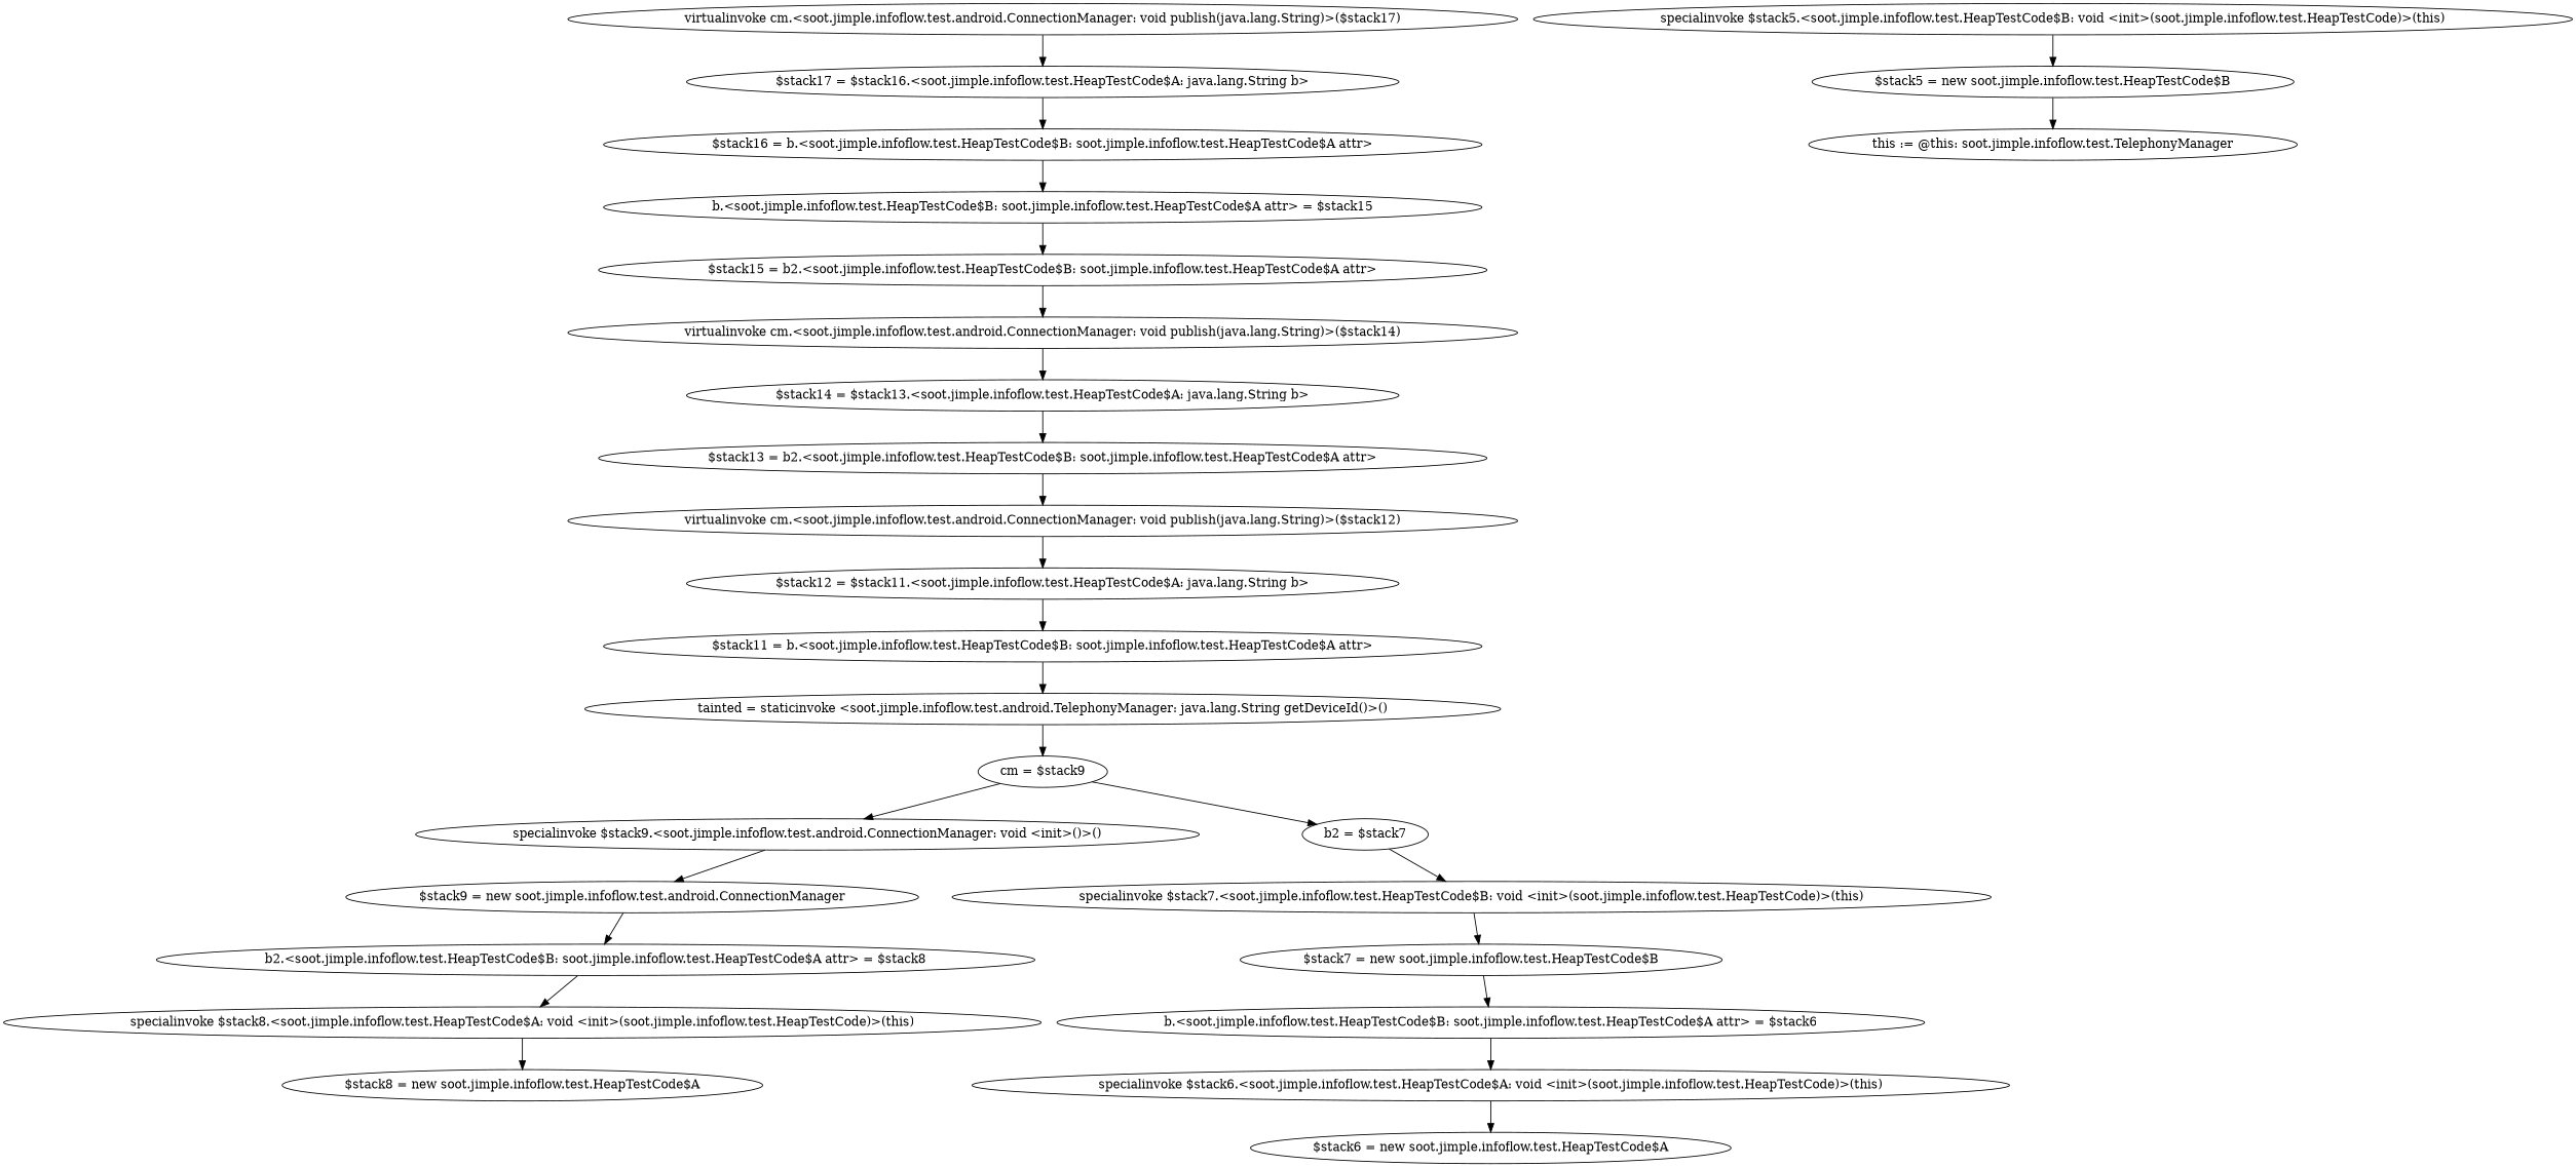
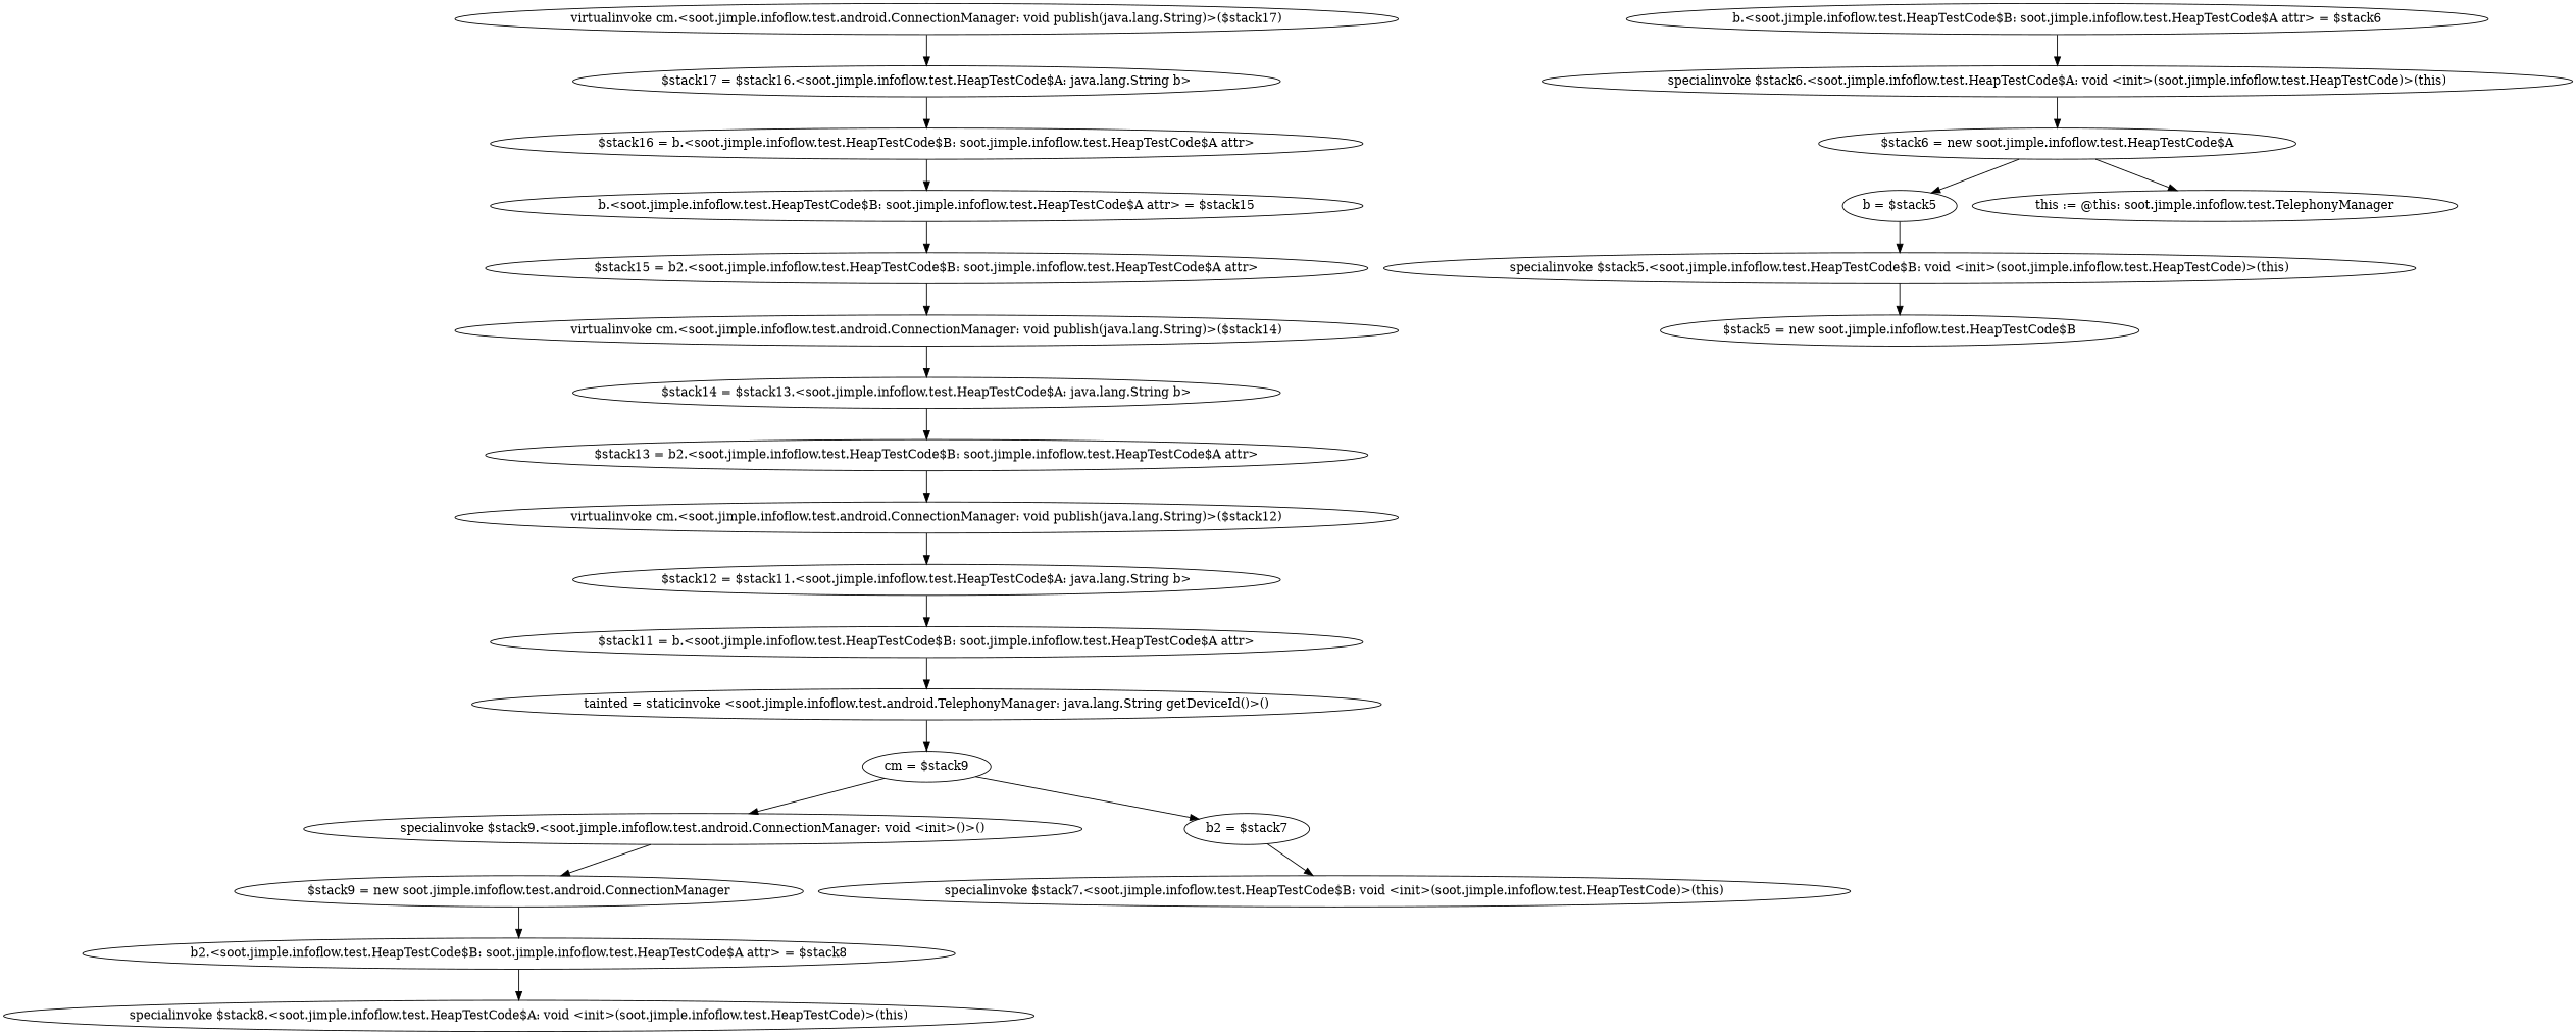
  digraph {
    "virtualinvoke cm.<soot.jimple.infoflow.test.android.ConnectionManager: void publish(java.lang.String)>($stack17)"
    "$stack17 = $stack16.<soot.jimple.infoflow.test.HeapTestCode$A: java.lang.String b>"
    "$stack16 = b.<soot.jimple.infoflow.test.HeapTestCode$B: soot.jimple.infoflow.test.HeapTestCode$A attr>"
    "b.<soot.jimple.infoflow.test.HeapTestCode$B: soot.jimple.infoflow.test.HeapTestCode$A attr> = $stack15"
    "$stack15 = b2.<soot.jimple.infoflow.test.HeapTestCode$B: soot.jimple.infoflow.test.HeapTestCode$A attr>"
    "virtualinvoke cm.<soot.jimple.infoflow.test.android.ConnectionManager: void publish(java.lang.String)>($stack14)"
    "$stack14 = $stack13.<soot.jimple.infoflow.test.HeapTestCode$A: java.lang.String b>"
    "$stack13 = b2.<soot.jimple.infoflow.test.HeapTestCode$B: soot.jimple.infoflow.test.HeapTestCode$A attr>"
    "virtualinvoke cm.<soot.jimple.infoflow.test.android.ConnectionManager: void publish(java.lang.String)>($stack12)"
    "$stack12 = $stack11.<soot.jimple.infoflow.test.HeapTestCode$A: java.lang.String b>"
    "$stack11 = b.<soot.jimple.infoflow.test.HeapTestCode$B: soot.jimple.infoflow.test.HeapTestCode$A attr>"
    "tainted = staticinvoke <soot.jimple.infoflow.test.android.TelephonyManager: java.lang.String getDeviceId()>()"
    "cm = $stack9"
    "specialinvoke $stack9.<soot.jimple.infoflow.test.android.ConnectionManager: void <init>()>()"
    "b2 = $stack7"
    "$stack9 = new soot.jimple.infoflow.test.android.ConnectionManager"
    "b2.<soot.jimple.infoflow.test.HeapTestCode$B: soot.jimple.infoflow.test.HeapTestCode$A attr> = $stack8"
    "specialinvoke $stack8.<soot.jimple.infoflow.test.HeapTestCode$A: void <init>(soot.jimple.infoflow.test.HeapTestCode)>(this)"
-   "$stack8 = new soot.jimple.infoflow.test.HeapTestCode$A"
    "specialinvoke $stack7.<soot.jimple.infoflow.test.HeapTestCode$B: void <init>(soot.jimple.infoflow.test.HeapTestCode)>(this)"
-   "$stack7 = new soot.jimple.infoflow.test.HeapTestCode$B"
    "b.<soot.jimple.infoflow.test.HeapTestCode$B: soot.jimple.infoflow.test.HeapTestCode$A attr> = $stack6"
    "specialinvoke $stack6.<soot.jimple.infoflow.test.HeapTestCode$A: void <init>(soot.jimple.infoflow.test.HeapTestCode)>(this)"
    "$stack6 = new soot.jimple.infoflow.test.HeapTestCode$A"
+   "b = $stack5"
    "specialinvoke $stack5.<soot.jimple.infoflow.test.HeapTestCode$B: void <init>(soot.jimple.infoflow.test.HeapTestCode)>(this)"
    "$stack5 = new soot.jimple.infoflow.test.HeapTestCode$B"
    n28 [label="this := @this: soot.jimple.infoflow.test.TelephonyManager"]
    "virtualinvoke cm.<soot.jimple.infoflow.test.android.ConnectionManager: void publish(java.lang.String)>($stack17)" -> "$stack17 = $stack16.<soot.jimple.infoflow.test.HeapTestCode$A: java.lang.String b>"
    "$stack17 = $stack16.<soot.jimple.infoflow.test.HeapTestCode$A: java.lang.String b>" -> "$stack16 = b.<soot.jimple.infoflow.test.HeapTestCode$B: soot.jimple.infoflow.test.HeapTestCode$A attr>"
    "$stack16 = b.<soot.jimple.infoflow.test.HeapTestCode$B: soot.jimple.infoflow.test.HeapTestCode$A attr>" -> "b.<soot.jimple.infoflow.test.HeapTestCode$B: soot.jimple.infoflow.test.HeapTestCode$A attr> = $stack15"
    "b.<soot.jimple.infoflow.test.HeapTestCode$B: soot.jimple.infoflow.test.HeapTestCode$A attr> = $stack15" -> "$stack15 = b2.<soot.jimple.infoflow.test.HeapTestCode$B: soot.jimple.infoflow.test.HeapTestCode$A attr>"
    "$stack15 = b2.<soot.jimple.infoflow.test.HeapTestCode$B: soot.jimple.infoflow.test.HeapTestCode$A attr>" -> "virtualinvoke cm.<soot.jimple.infoflow.test.android.ConnectionManager: void publish(java.lang.String)>($stack14)"
    "virtualinvoke cm.<soot.jimple.infoflow.test.android.ConnectionManager: void publish(java.lang.String)>($stack14)" -> "$stack14 = $stack13.<soot.jimple.infoflow.test.HeapTestCode$A: java.lang.String b>"
    "$stack14 = $stack13.<soot.jimple.infoflow.test.HeapTestCode$A: java.lang.String b>" -> "$stack13 = b2.<soot.jimple.infoflow.test.HeapTestCode$B: soot.jimple.infoflow.test.HeapTestCode$A attr>"
    "$stack13 = b2.<soot.jimple.infoflow.test.HeapTestCode$B: soot.jimple.infoflow.test.HeapTestCode$A attr>" -> "virtualinvoke cm.<soot.jimple.infoflow.test.android.ConnectionManager: void publish(java.lang.String)>($stack12)"
    "virtualinvoke cm.<soot.jimple.infoflow.test.android.ConnectionManager: void publish(java.lang.String)>($stack12)" -> "$stack12 = $stack11.<soot.jimple.infoflow.test.HeapTestCode$A: java.lang.String b>"
    "$stack12 = $stack11.<soot.jimple.infoflow.test.HeapTestCode$A: java.lang.String b>" -> "$stack11 = b.<soot.jimple.infoflow.test.HeapTestCode$B: soot.jimple.infoflow.test.HeapTestCode$A attr>"
    "$stack11 = b.<soot.jimple.infoflow.test.HeapTestCode$B: soot.jimple.infoflow.test.HeapTestCode$A attr>" -> "tainted = staticinvoke <soot.jimple.infoflow.test.android.TelephonyManager: java.lang.String getDeviceId()>()"
    "tainted = staticinvoke <soot.jimple.infoflow.test.android.TelephonyManager: java.lang.String getDeviceId()>()" -> "cm = $stack9"
    "cm = $stack9" -> "specialinvoke $stack9.<soot.jimple.infoflow.test.android.ConnectionManager: void <init>()>()"
    "cm = $stack9" -> "b2 = $stack7"
    "specialinvoke $stack9.<soot.jimple.infoflow.test.android.ConnectionManager: void <init>()>()" -> "$stack9 = new soot.jimple.infoflow.test.android.ConnectionManager"
    "b2 = $stack7" -> "specialinvoke $stack7.<soot.jimple.infoflow.test.HeapTestCode$B: void <init>(soot.jimple.infoflow.test.HeapTestCode)>(this)"
    "$stack9 = new soot.jimple.infoflow.test.android.ConnectionManager" -> "b2.<soot.jimple.infoflow.test.HeapTestCode$B: soot.jimple.infoflow.test.HeapTestCode$A attr> = $stack8"
    "b2.<soot.jimple.infoflow.test.HeapTestCode$B: soot.jimple.infoflow.test.HeapTestCode$A attr> = $stack8" -> "specialinvoke $stack8.<soot.jimple.infoflow.test.HeapTestCode$A: void <init>(soot.jimple.infoflow.test.HeapTestCode)>(this)"
-   "specialinvoke $stack8.<soot.jimple.infoflow.test.HeapTestCode$A: void <init>(soot.jimple.infoflow.test.HeapTestCode)>(this)" -> "$stack8 = new soot.jimple.infoflow.test.HeapTestCode$A"
-   "specialinvoke $stack7.<soot.jimple.infoflow.test.HeapTestCode$B: void <init>(soot.jimple.infoflow.test.HeapTestCode)>(this)" -> "$stack7 = new soot.jimple.infoflow.test.HeapTestCode$B"
-   "$stack7 = new soot.jimple.infoflow.test.HeapTestCode$B" -> "b.<soot.jimple.infoflow.test.HeapTestCode$B: soot.jimple.infoflow.test.HeapTestCode$A attr> = $stack6"
    "b.<soot.jimple.infoflow.test.HeapTestCode$B: soot.jimple.infoflow.test.HeapTestCode$A attr> = $stack6" -> "specialinvoke $stack6.<soot.jimple.infoflow.test.HeapTestCode$A: void <init>(soot.jimple.infoflow.test.HeapTestCode)>(this)"
    "specialinvoke $stack6.<soot.jimple.infoflow.test.HeapTestCode$A: void <init>(soot.jimple.infoflow.test.HeapTestCode)>(this)" -> "$stack6 = new soot.jimple.infoflow.test.HeapTestCode$A"
+   "$stack6 = new soot.jimple.infoflow.test.HeapTestCode$A" -> "b = $stack5"
+   "b = $stack5" -> "specialinvoke $stack5.<soot.jimple.infoflow.test.HeapTestCode$B: void <init>(soot.jimple.infoflow.test.HeapTestCode)>(this)"
    "specialinvoke $stack5.<soot.jimple.infoflow.test.HeapTestCode$B: void <init>(soot.jimple.infoflow.test.HeapTestCode)>(this)" -> "$stack5 = new soot.jimple.infoflow.test.HeapTestCode$B"
-   "$stack5 = new soot.jimple.infoflow.test.HeapTestCode$B" -> n28
+   "$stack6 = new soot.jimple.infoflow.test.HeapTestCode$A" -> n28
  }
